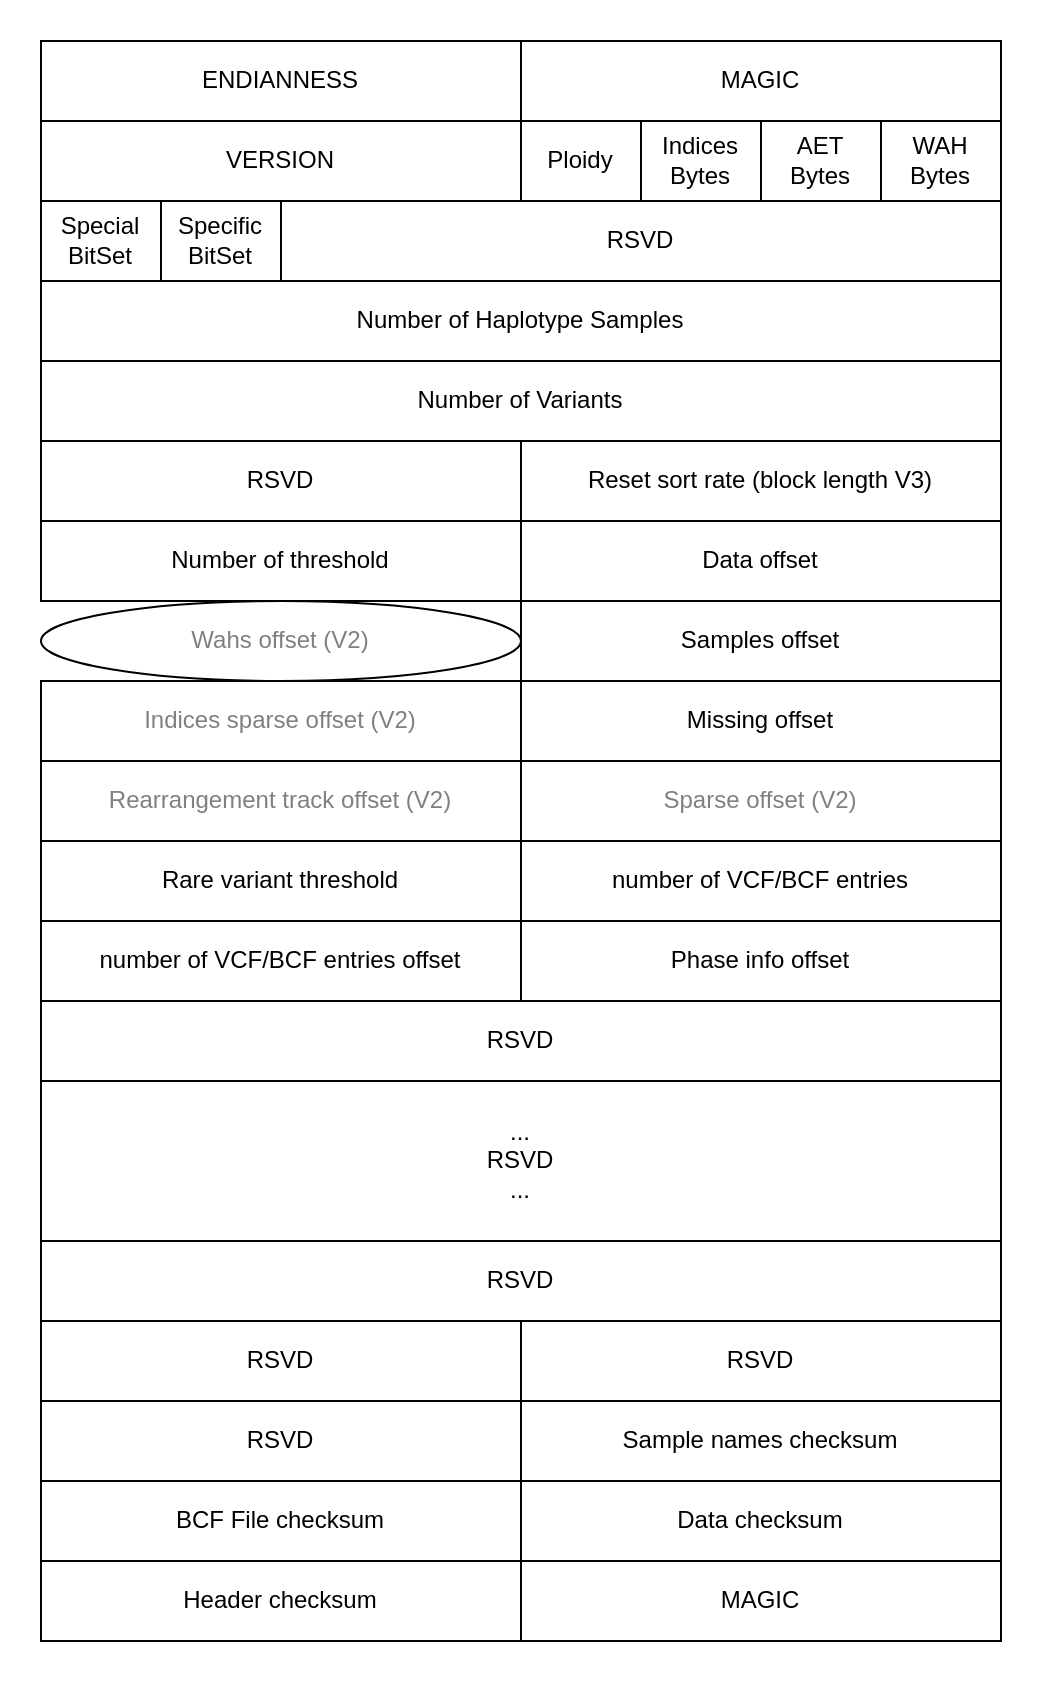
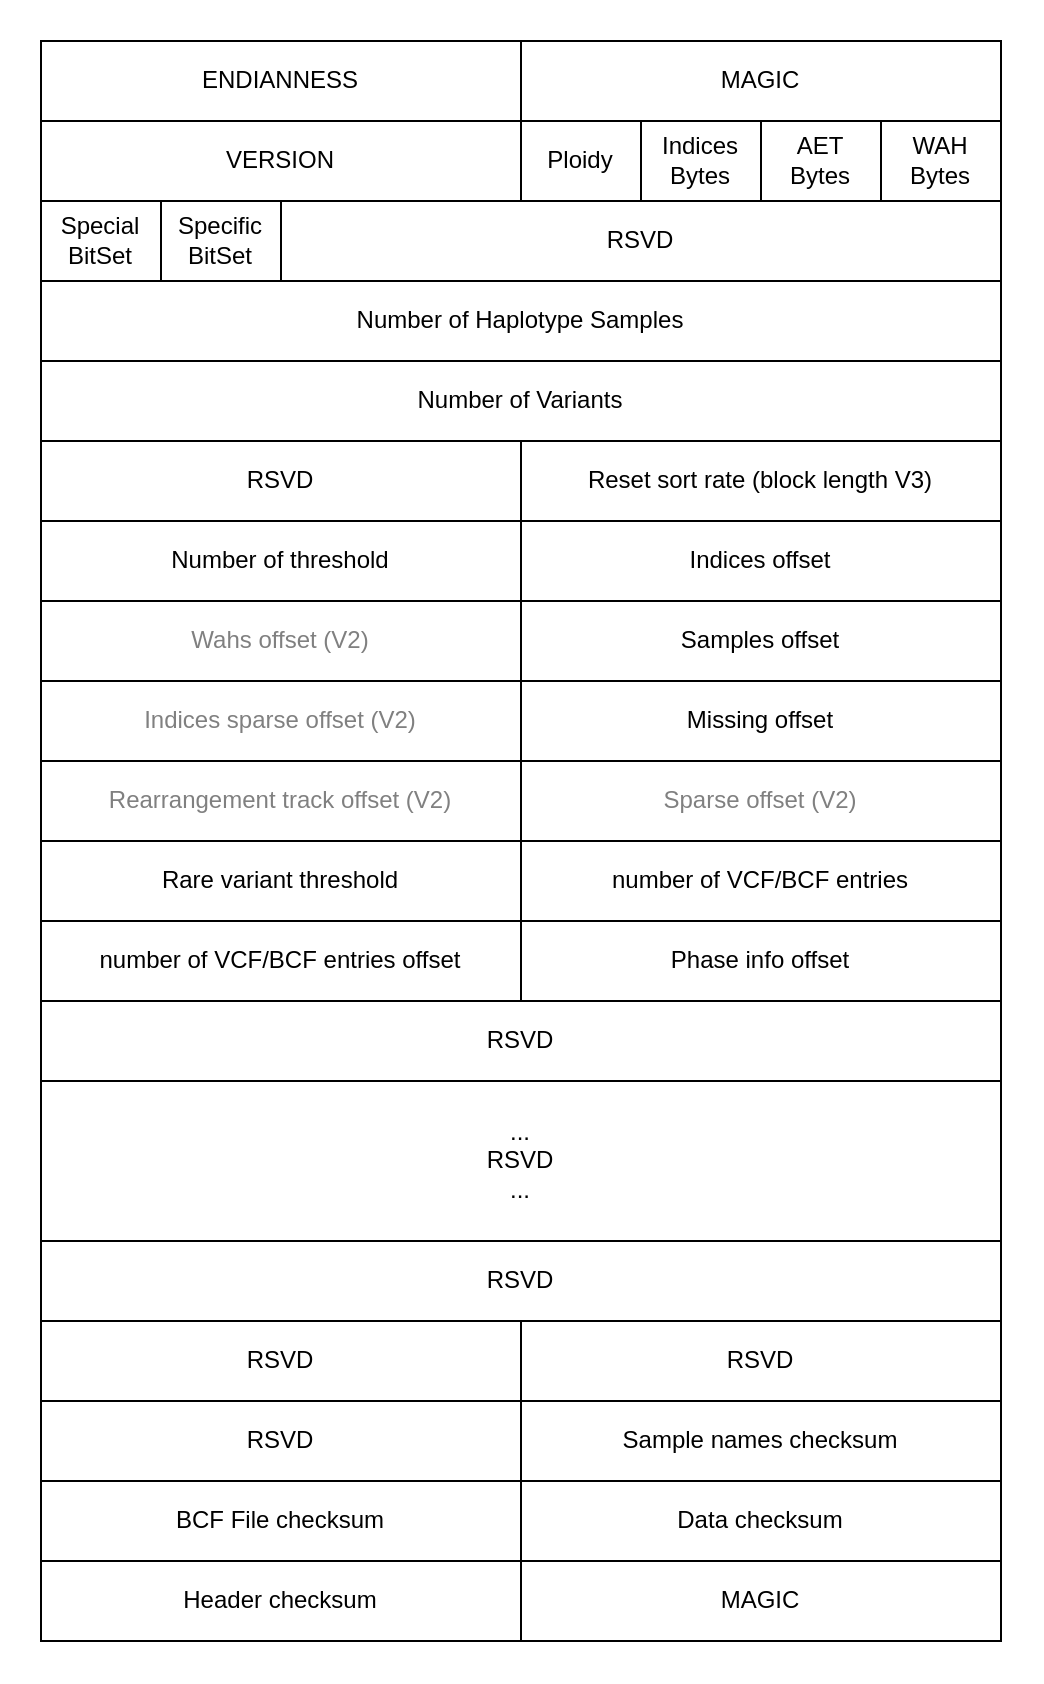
  <mxCell id="0" />
  <mxCell id="1" parent="0" />
  <mxCell id="2" value="ENDIANNESS" style="rounded=0;whiteSpace=wrap;html=1;" vertex="1" parent="1"><mxGeometry x="20" y="20" width="240" height="40" as="geometry" /></mxCell>
  <mxCell id="3" value="MAGIC" style="rounded=0;whiteSpace=wrap;html=1;" vertex="1" parent="1"><mxGeometry x="260" y="20" width="240" height="40" as="geometry" /></mxCell>
  <mxCell id="4" value="VERSION" style="rounded=0;whiteSpace=wrap;html=1;" vertex="1" parent="1"><mxGeometry x="20" y="60" width="240" height="40" as="geometry" /></mxCell>
  <mxCell id="5" value="Ploidy" style="rounded=0;whiteSpace=wrap;html=1;" vertex="1" parent="1"><mxGeometry x="260" y="60" width="60" height="40" as="geometry" /></mxCell>
  <mxCell id="6" value="Indices&lt;br&gt;Bytes" style="rounded=0;whiteSpace=wrap;html=1;" vertex="1" parent="1"><mxGeometry x="320" y="60" width="60" height="40" as="geometry" /></mxCell>
  <mxCell id="7" value="AET&lt;br&gt;Bytes" style="rounded=0;whiteSpace=wrap;html=1;" vertex="1" parent="1"><mxGeometry x="380" y="60" width="60" height="40" as="geometry" /></mxCell>
  <mxCell id="8" value="WAH&lt;br&gt;Bytes" style="rounded=0;whiteSpace=wrap;html=1;" vertex="1" parent="1"><mxGeometry x="440" y="60" width="60" height="40" as="geometry" /></mxCell>
  <mxCell id="9" value="Special&lt;br&gt;BitSet" style="rounded=0;whiteSpace=wrap;html=1;" vertex="1" parent="1"><mxGeometry x="20" y="100" width="60" height="40" as="geometry" /></mxCell>
  <mxCell id="10" value="Specific&lt;br&gt;BitSet" style="rounded=0;whiteSpace=wrap;html=1;" vertex="1" parent="1"><mxGeometry x="80" y="100" width="60" height="40" as="geometry" /></mxCell>
  <mxCell id="11" value="RSVD" style="rounded=0;whiteSpace=wrap;html=1;" vertex="1" parent="1"><mxGeometry x="140" y="100" width="360" height="40" as="geometry" /></mxCell>
  <mxCell id="12" value="Number of Haplotype Samples" style="rounded=0;whiteSpace=wrap;html=1;" vertex="1" parent="1"><mxGeometry x="20" y="140" width="480" height="40" as="geometry" /></mxCell>
  <mxCell id="13" value="Number of Variants" style="rounded=0;whiteSpace=wrap;html=1;" vertex="1" parent="1"><mxGeometry x="20" y="180" width="480" height="40" as="geometry" /></mxCell>
  <mxCell id="14" value="RSVD" style="rounded=0;whiteSpace=wrap;html=1;" vertex="1" parent="1"><mxGeometry x="20" y="220" width="240" height="40" as="geometry" /></mxCell>
  <mxCell id="15" value="Reset sort rate (block length V3)" style="rounded=0;whiteSpace=wrap;html=1;" vertex="1" parent="1"><mxGeometry x="260" y="220" width="240" height="40" as="geometry" /></mxCell>
  <mxCell id="16" value="Number of threshold" style="rounded=0;whiteSpace=wrap;html=1;" vertex="1" parent="1"><mxGeometry x="20" y="260" width="240" height="40" as="geometry" /></mxCell>
- <mxCell id="17" value="Data offset" style="rounded=0;whiteSpace=wrap;html=1;" vertex="1" parent="1"><mxGeometry x="260" y="260" width="240" height="40" as="geometry" /></mxCell>
- <mxCell id="18" value="Wahs offset (V2)" style="ellipse;whiteSpace=wrap;html=1;fontColor=#808080;" vertex="1" parent="1"><mxGeometry x="20" y="300" width="240" height="40" as="geometry" /></mxCell>
+ <mxCell id="17" value="Indices offset" style="rounded=0;whiteSpace=wrap;html=1;" vertex="1" parent="1"><mxGeometry x="260" y="260" width="240" height="40" as="geometry" /></mxCell>
+ <mxCell id="18" value="Wahs offset (V2)" style="rounded=0;whiteSpace=wrap;html=1;fontColor=#808080;" vertex="1" parent="1"><mxGeometry x="20" y="300" width="240" height="40" as="geometry" /></mxCell>
  <mxCell id="19" value="Samples offset" style="rounded=0;whiteSpace=wrap;html=1;" vertex="1" parent="1"><mxGeometry x="260" y="300" width="240" height="40" as="geometry" /></mxCell>
  <mxCell id="20" value="Indices sparse offset (V2)" style="rounded=0;whiteSpace=wrap;html=1;fontColor=#808080;" vertex="1" parent="1"><mxGeometry x="20" y="340" width="240" height="40" as="geometry" /></mxCell>
  <mxCell id="21" value="&lt;font color=&quot;#000000&quot;&gt;Missing offset&lt;/font&gt;" style="rounded=0;whiteSpace=wrap;html=1;fontColor=#808080;" vertex="1" parent="1"><mxGeometry x="260" y="340" width="240" height="40" as="geometry" /></mxCell>
  <mxCell id="22" value="Rearrangement track offset (V2)" style="rounded=0;whiteSpace=wrap;html=1;fontColor=#808080;" vertex="1" parent="1"><mxGeometry x="20" y="380" width="240" height="40" as="geometry" /></mxCell>
  <mxCell id="23" value="Sparse offset (V2)" style="rounded=0;whiteSpace=wrap;html=1;fontColor=#808080;" vertex="1" parent="1"><mxGeometry x="260" y="380" width="240" height="40" as="geometry" /></mxCell>
  <mxCell id="24" value="&lt;font color=&quot;#000000&quot;&gt;Rare variant threshold&lt;/font&gt;" style="rounded=0;whiteSpace=wrap;html=1;fontColor=#808080;" vertex="1" parent="1"><mxGeometry x="20" y="420" width="240" height="40" as="geometry" /></mxCell>
  <mxCell id="25" value="&lt;font color=&quot;#000000&quot;&gt;number of VCF/BCF entries&lt;/font&gt;" style="rounded=0;whiteSpace=wrap;html=1;fontColor=#808080;" vertex="1" parent="1"><mxGeometry x="260" y="420" width="240" height="40" as="geometry" /></mxCell>
  <mxCell id="26" value="&lt;font color=&quot;#000000&quot;&gt;number of VCF/BCF entries offset&lt;/font&gt;" style="rounded=0;whiteSpace=wrap;html=1;fontColor=#808080;" vertex="1" parent="1"><mxGeometry x="20" y="460" width="240" height="40" as="geometry" /></mxCell>
  <mxCell id="27" value="&lt;font color=&quot;#000000&quot;&gt;Phase info offset&lt;/font&gt;" style="rounded=0;whiteSpace=wrap;html=1;fontColor=#808080;" vertex="1" parent="1"><mxGeometry x="260" y="460" width="240" height="40" as="geometry" /></mxCell>
  <mxCell id="28" value="RSVD" style="rounded=0;whiteSpace=wrap;html=1;" vertex="1" parent="1"><mxGeometry x="20" y="500" width="480" height="40" as="geometry" /></mxCell>
  <mxCell id="29" value="...&lt;br&gt;RSVD&lt;br&gt;..." style="rounded=0;whiteSpace=wrap;html=1;" vertex="1" parent="1"><mxGeometry x="20" y="540" width="480" height="80" as="geometry" /></mxCell>
  <mxCell id="30" value="RSVD" style="rounded=0;whiteSpace=wrap;html=1;" vertex="1" parent="1"><mxGeometry x="20" y="620" width="480" height="40" as="geometry" /></mxCell>
  <mxCell id="31" value="&lt;font color=&quot;#000000&quot;&gt;RSVD&lt;/font&gt;" style="rounded=0;whiteSpace=wrap;html=1;fontColor=#808080;" vertex="1" parent="1"><mxGeometry x="20" y="660" width="240" height="40" as="geometry" /></mxCell>
  <mxCell id="32" value="&lt;font color=&quot;#000000&quot;&gt;RSVD&lt;/font&gt;" style="rounded=0;whiteSpace=wrap;html=1;fontColor=#808080;" vertex="1" parent="1"><mxGeometry x="260" y="660" width="240" height="40" as="geometry" /></mxCell>
  <mxCell id="33" value="&lt;font color=&quot;#000000&quot;&gt;RSVD&lt;/font&gt;" style="rounded=0;whiteSpace=wrap;html=1;fontColor=#808080;" vertex="1" parent="1"><mxGeometry x="20" y="700" width="240" height="40" as="geometry" /></mxCell>
  <mxCell id="34" value="&lt;font color=&quot;#000000&quot;&gt;Sample names checksum&lt;/font&gt;" style="rounded=0;whiteSpace=wrap;html=1;fontColor=#808080;" vertex="1" parent="1"><mxGeometry x="260" y="700" width="240" height="40" as="geometry" /></mxCell>
  <mxCell id="35" value="&lt;font color=&quot;#000000&quot;&gt;BCF File checksum&lt;/font&gt;" style="rounded=0;whiteSpace=wrap;html=1;fontColor=#808080;" vertex="1" parent="1"><mxGeometry x="20" y="740" width="240" height="40" as="geometry" /></mxCell>
  <mxCell id="36" value="&lt;font color=&quot;#000000&quot;&gt;Data checksum&lt;/font&gt;" style="rounded=0;whiteSpace=wrap;html=1;fontColor=#808080;" vertex="1" parent="1"><mxGeometry x="260" y="740" width="240" height="40" as="geometry" /></mxCell>
  <mxCell id="37" value="&lt;font color=&quot;#000000&quot;&gt;Header checksum&lt;/font&gt;" style="rounded=0;whiteSpace=wrap;html=1;fontColor=#808080;" vertex="1" parent="1"><mxGeometry x="20" y="780" width="240" height="40" as="geometry" /></mxCell>
  <mxCell id="38" value="MAGIC" style="rounded=0;whiteSpace=wrap;html=1;" vertex="1" parent="1"><mxGeometry x="260" y="780" width="240" height="40" as="geometry" /></mxCell>
